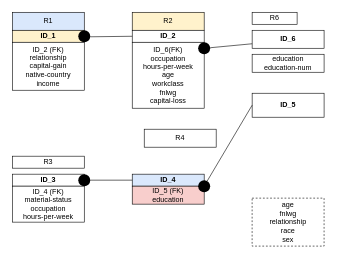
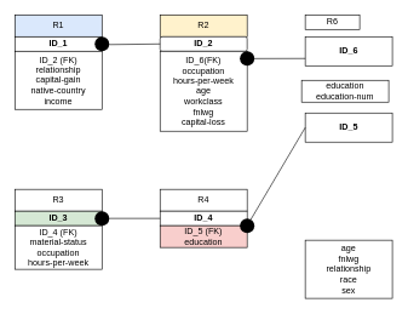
  <mxCell id="0" />
  <mxCell id="1" parent="0" />
  <mxCell id="2" value="R1" style="rounded=0;whiteSpace=wrap;html=1;fillColor=#dae8fc;" parent="1" vertex="1"><mxGeometry x="20" y="20" width="120" height="30" as="geometry" /></mxCell>
- <mxCell id="3" value="&lt;b&gt;ID_1&lt;br&gt;&lt;/b&gt;" style="rounded=0;whiteSpace=wrap;html=1;fillColor=#fff2cc;" parent="1" vertex="1"><mxGeometry x="20" y="50" width="120" height="20" as="geometry" /></mxCell>
+ <mxCell id="3" value="&lt;b&gt;ID_1&lt;br&gt;&lt;/b&gt;" style="rounded=0;whiteSpace=wrap;html=1;" parent="1" vertex="1"><mxGeometry x="20" y="50" width="120" height="20" as="geometry" /></mxCell>
  <mxCell id="4" value="R2" style="rounded=0;whiteSpace=wrap;html=1;fillColor=#fff2cc;" parent="1" vertex="1"><mxGeometry x="220" y="20" width="120" height="30" as="geometry" /></mxCell>
- <mxCell id="5" value="&lt;b&gt;ID_2&lt;/b&gt;&lt;b&gt;&lt;br&gt;&lt;/b&gt;" style="rounded=0;whiteSpace=wrap;html=1;" parent="1" vertex="1"><mxGeometry x="220" y="50" width="120" height="20" as="geometry" /></mxCell>
- <mxCell id="6" value="R3" style="rounded=0;whiteSpace=wrap;html=1;" parent="1" vertex="1"><mxGeometry x="20" y="260" width="120" height="20" as="geometry" /></mxCell>
- <mxCell id="7" value="&lt;b&gt;ID_3&lt;br&gt;&lt;/b&gt;" style="rounded=0;whiteSpace=wrap;html=1;" parent="1" vertex="1"><mxGeometry x="20" y="290" width="120" height="20" as="geometry" /></mxCell>
- <mxCell id="8" value="R4" style="rounded=0;whiteSpace=wrap;html=1;" parent="1" vertex="1"><mxGeometry x="240" y="215" width="120" height="30" as="geometry" /></mxCell>
- <mxCell id="9" value="&lt;b&gt;ID_4&lt;br&gt;&lt;/b&gt;" style="rounded=0;whiteSpace=wrap;html=1;fillColor=#dae8fc;" parent="1" vertex="1"><mxGeometry x="220" y="290" width="120" height="20" as="geometry" /></mxCell>
+ <mxCell id="5" value="&lt;b&gt;ID_2&lt;/b&gt;&lt;b&gt;&lt;br&gt;&lt;/b&gt;" style="whiteSpace=wrap;html=1;rounded=1;" parent="1" vertex="1"><mxGeometry x="220" y="50" width="120" height="20" as="geometry" /></mxCell>
+ <mxCell id="6" value="R3" style="rounded=0;whiteSpace=wrap;html=1;" parent="1" vertex="1"><mxGeometry x="20" y="260" width="120" height="30" as="geometry" /></mxCell>
+ <mxCell id="7" value="&lt;b&gt;ID_3&lt;br&gt;&lt;/b&gt;" style="rounded=0;whiteSpace=wrap;html=1;fillColor=#d5e8d4;" parent="1" vertex="1"><mxGeometry x="20" y="290" width="120" height="20" as="geometry" /></mxCell>
+ <mxCell id="8" value="R4" style="rounded=0;whiteSpace=wrap;html=1;" parent="1" vertex="1"><mxGeometry x="220" y="260" width="120" height="30" as="geometry" /></mxCell>
+ <mxCell id="9" value="&lt;b&gt;ID_4&lt;br&gt;&lt;/b&gt;" style="rounded=0;whiteSpace=wrap;html=1;" parent="1" vertex="1"><mxGeometry x="220" y="290" width="120" height="20" as="geometry" /></mxCell>
  <mxCell id="10" value="&lt;b&gt;ID_5&lt;/b&gt;" style="rounded=0;whiteSpace=wrap;html=1;" parent="1" vertex="1"><mxGeometry x="420" y="155" width="120" height="40" as="geometry" /></mxCell>
  <mxCell id="11" value="R6" style="rounded=0;whiteSpace=wrap;html=1;" parent="1" vertex="1"><mxGeometry x="420" y="20" width="75" height="20" as="geometry" /></mxCell>
- <mxCell id="12" value="&lt;b&gt;ID_6&lt;/b&gt;" style="rounded=0;whiteSpace=wrap;html=1;" parent="1" vertex="1"><mxGeometry x="420" y="50" width="120" height="30" as="geometry" /></mxCell>
+ <mxCell id="12" value="&lt;b&gt;ID_6&lt;/b&gt;" style="rounded=0;whiteSpace=wrap;html=1;" parent="1" vertex="1"><mxGeometry x="420" y="50" width="120" height="40" as="geometry" /></mxCell>
  <mxCell id="13" value="" style="ellipse;fillColor=#000000;strokeColor=none;" parent="1" vertex="1"><mxGeometry x="130" y="290" width="20" height="20" as="geometry" /></mxCell>
  <mxCell id="14" value="ID_6(FK)&lt;br&gt;occupation&lt;br&gt;hours-per-week&lt;br&gt;age&lt;br&gt;workclass&lt;br&gt;fnlwg&lt;br&gt;capital-loss" style="rounded=0;whiteSpace=wrap;html=1;" parent="1" vertex="1"><mxGeometry x="220" y="70" width="120" height="110" as="geometry" /></mxCell>
- <mxCell id="15" value="education&lt;br&gt;&lt;span style=&quot;&quot;&gt;education-num&lt;/span&gt;" style="rounded=0;whiteSpace=wrap;html=1;" parent="1" vertex="1"><mxGeometry x="420" y="90" width="120" height="30" as="geometry" /></mxCell>
+ <mxCell id="15" value="education&lt;br&gt;&lt;span style=&quot;&quot;&gt;education-num&lt;/span&gt;" style="rounded=0;whiteSpace=wrap;html=1;" parent="1" vertex="1"><mxGeometry x="415" y="110" width="120" height="30" as="geometry" /></mxCell>
  <mxCell id="16" value="ID_5 (FK)&lt;br&gt;education" style="rounded=0;whiteSpace=wrap;html=1;fillColor=#f8cecc;" parent="1" vertex="1"><mxGeometry x="220" y="310" width="120" height="30" as="geometry" /></mxCell>
- <mxCell id="17" value="age&lt;br&gt;fnlwg&lt;br&gt;relationship&lt;br&gt;race&lt;br&gt;&lt;span style=&quot;&quot;&gt;sex&lt;/span&gt;" style="rounded=0;whiteSpace=wrap;html=1;dashed=1;" parent="1" vertex="1"><mxGeometry x="420" y="330" width="120" height="80" as="geometry" /></mxCell>
+ <mxCell id="17" value="age&lt;br&gt;fnlwg&lt;br&gt;relationship&lt;br&gt;race&lt;br&gt;&lt;span style=&quot;&quot;&gt;sex&lt;/span&gt;" style="rounded=0;whiteSpace=wrap;html=1;" parent="1" vertex="1"><mxGeometry x="420" y="330" width="120" height="80" as="geometry" /></mxCell>
  <mxCell id="18" value="ID_4 (FK)&lt;br&gt;&lt;span style=&quot;&quot;&gt;material-status&lt;br&gt;&lt;/span&gt;occupation&lt;br&gt;hours-per-week&lt;span style=&quot;&quot;&gt;&lt;br&gt;&lt;/span&gt;" style="rounded=0;whiteSpace=wrap;html=1;" parent="1" vertex="1"><mxGeometry x="20" y="310" width="120" height="60" as="geometry" /></mxCell>
  <mxCell id="19" value="" style="ellipse;fillColor=#000000;strokeColor=none;" parent="1" vertex="1"><mxGeometry x="130" y="50" width="20" height="20" as="geometry" /></mxCell>
  <mxCell id="20" value="" style="endArrow=none;html=1;rounded=0;entryX=0;entryY=0.5;entryDx=0;entryDy=0;" parent="1" source="19" target="5" edge="1"><mxGeometry width="50" height="50" relative="1" as="geometry"><mxPoint x="170" y="160" as="sourcePoint" /><mxPoint x="220" y="110" as="targetPoint" /></mxGeometry></mxCell>
  <mxCell id="21" value="" style="ellipse;fillColor=#000000;strokeColor=none;" parent="1" vertex="1"><mxGeometry x="330" y="70" width="20" height="20" as="geometry" /></mxCell>
  <mxCell id="22" value="" style="ellipse;fillColor=#000000;strokeColor=none;" parent="1" vertex="1"><mxGeometry x="330" y="300" width="20" height="20" as="geometry" /></mxCell>
  <mxCell id="23" value="" style="endArrow=none;html=1;rounded=0;entryX=0;entryY=0.5;entryDx=0;entryDy=0;" parent="1" source="22" target="10" edge="1"><mxGeometry width="50" height="50" relative="1" as="geometry"><mxPoint x="360" y="380" as="sourcePoint" /><mxPoint x="410" y="330" as="targetPoint" /></mxGeometry></mxCell>
  <mxCell id="24" value="" style="endArrow=none;html=1;rounded=0;exitX=0;exitY=0.75;exitDx=0;exitDy=0;" parent="1" source="12" target="21" edge="1"><mxGeometry width="50" height="50" relative="1" as="geometry"><mxPoint x="300" y="180" as="sourcePoint" /><mxPoint x="350" y="130" as="targetPoint" /></mxGeometry></mxCell>
  <mxCell id="25" value="" style="endArrow=none;html=1;rounded=0;entryX=0;entryY=0.5;entryDx=0;entryDy=0;" parent="1" source="13" target="9" edge="1"><mxGeometry width="50" height="50" relative="1" as="geometry"><mxPoint x="360" y="320" as="sourcePoint" /><mxPoint x="430" y="320" as="targetPoint" /></mxGeometry></mxCell>
  <mxCell id="26" value="ID_2 (FK)&lt;br&gt;relationship&lt;br&gt;capital-gain&lt;br&gt;native-country&lt;br&gt;income" style="rounded=0;whiteSpace=wrap;html=1;" parent="1" vertex="1"><mxGeometry x="20" y="70" width="120" height="80" as="geometry" /></mxCell>
